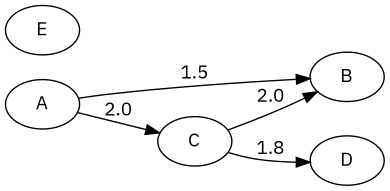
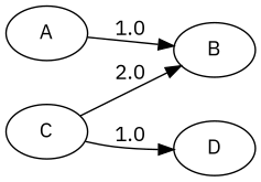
  digraph {
    fontname="IBM Plex Sans"
    rankdir=LR
    node [fontname="IBM Plex Sans"]
    edge [fontname="IBM Plex Sans"]
    A
    B
    C
    D
-   E
-   A -> B [label=1.5]
-   A -> C [label=2.0]
+   A -> B [label=1.0]
    C -> B [label=2.0]
-   C -> D [label=1.8]
+   C -> D [label=1.0]
  }
